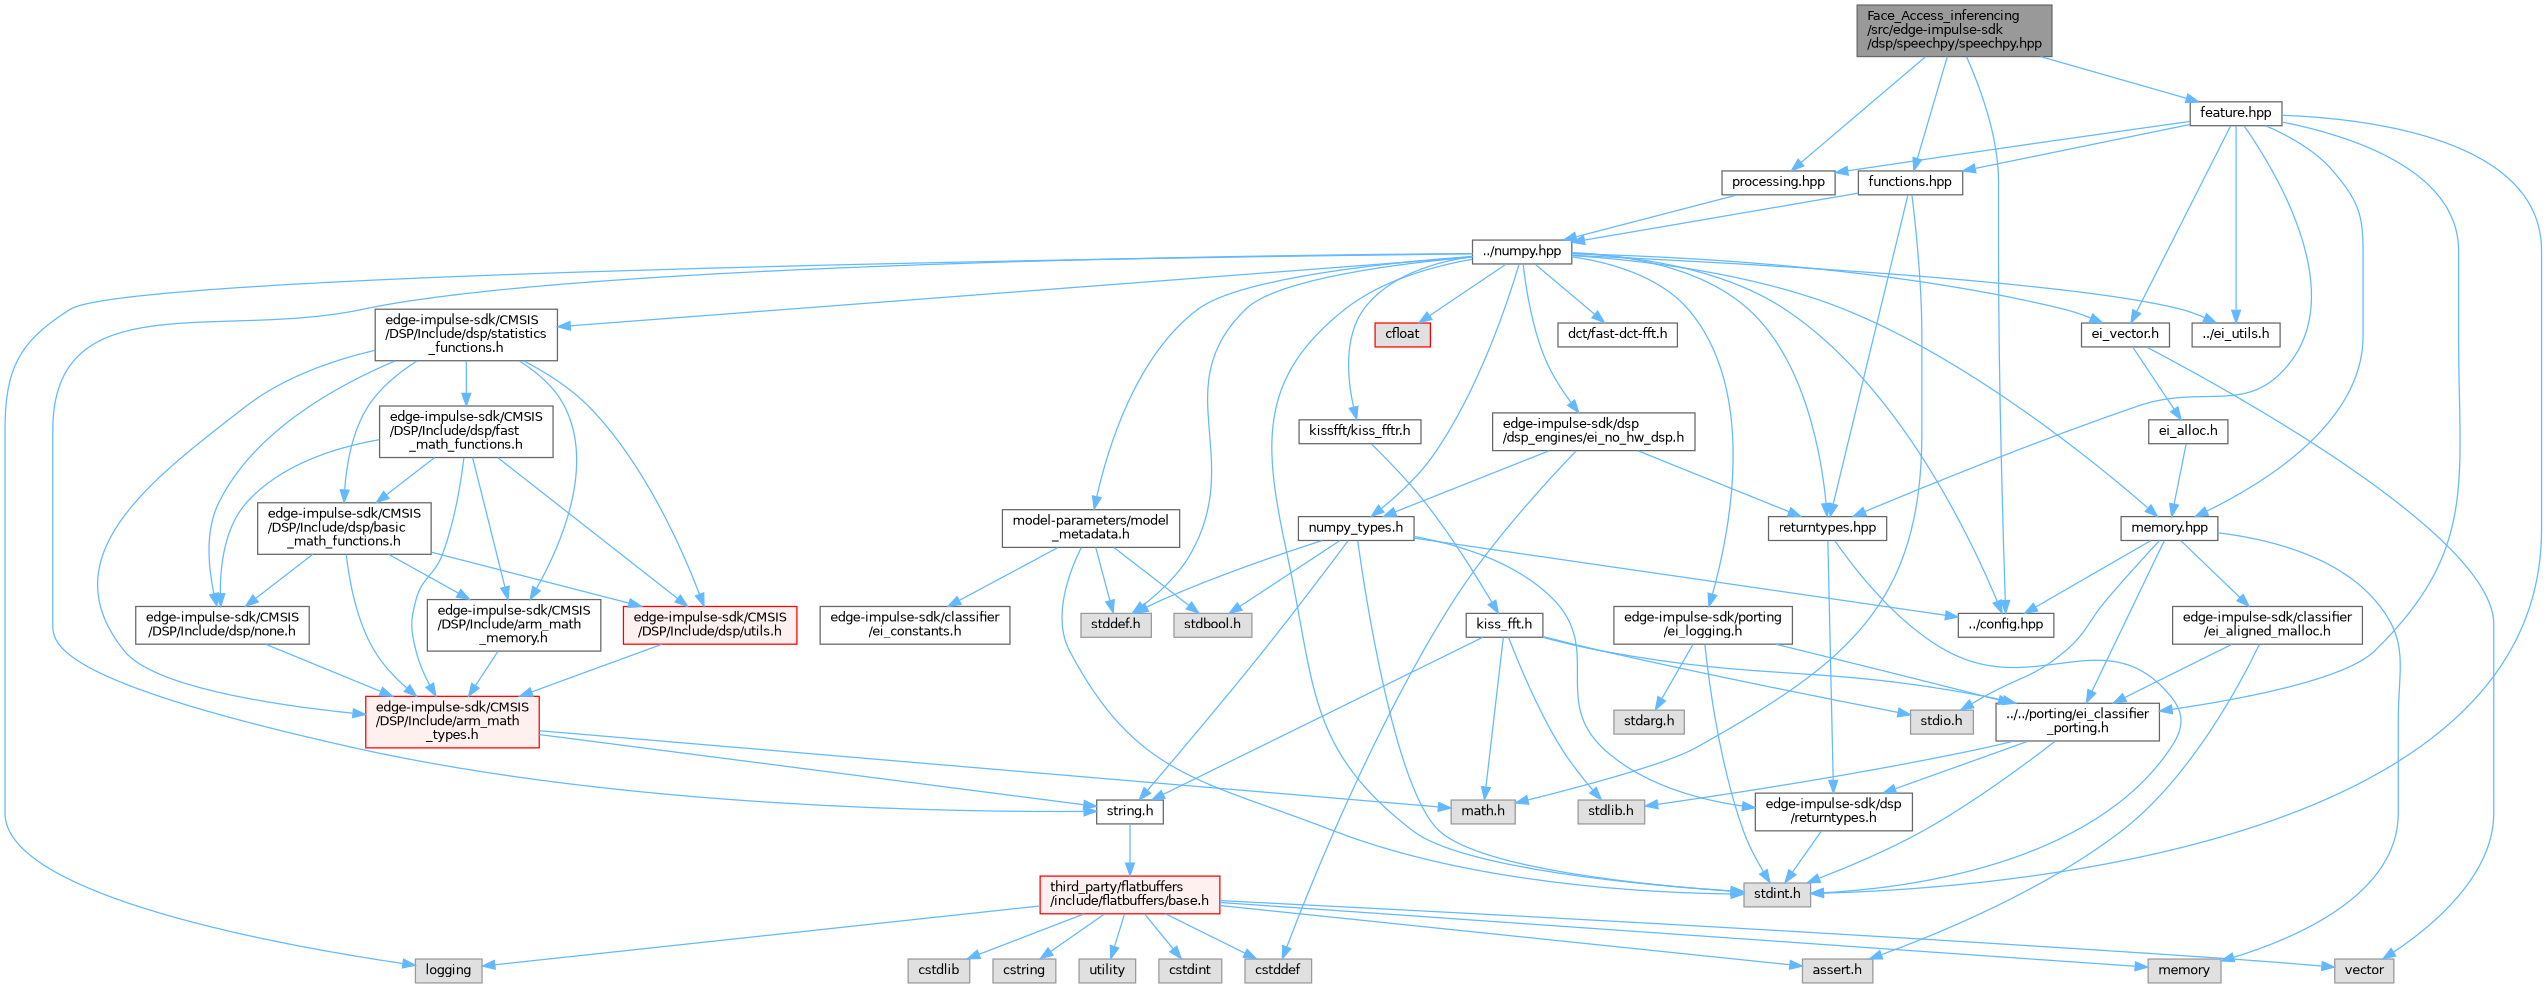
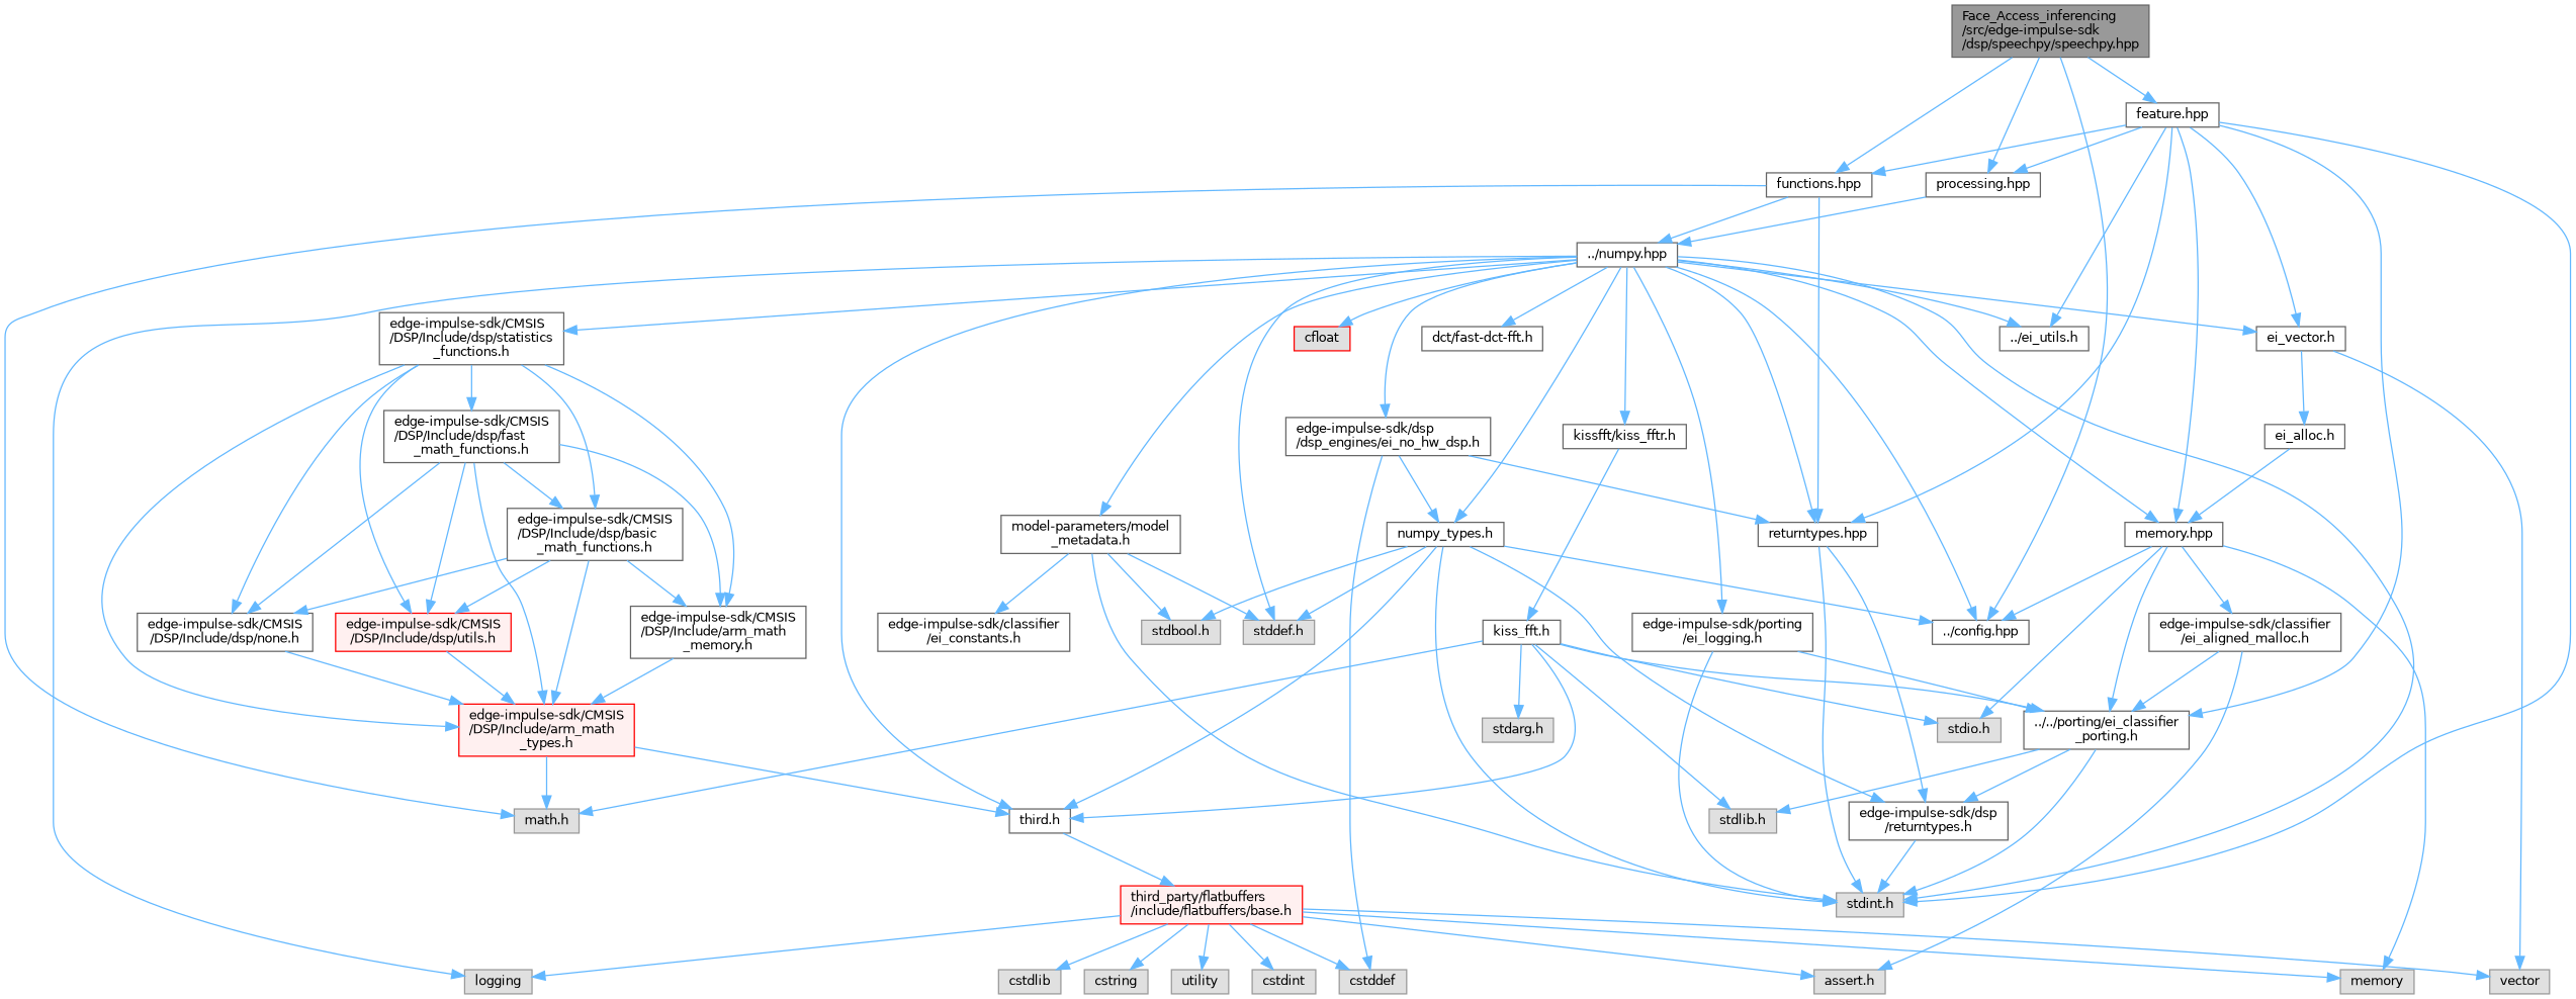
  digraph {
    node [color=grey40 fillcolor=white fontname=Helvetica fontsize=10 shape=box style=filled]
    edge [color=steelblue1 fontname=Helvetica fontsize=10 labelfontname=Helvetica labelfontsize=10 style=solid]
    n1 [color=gray40 fillcolor=grey60 fontcolor=black height=0.2 label="Face_Access_inferencing\l/src/edge-impulse-sdk\l/dsp/speechpy/speechpy.hpp" width=0.4]
    n2 [height=0.2 label="../config.hpp" width=0.4]
    n3 [height=0.2 label="feature.hpp" width=0.4]
    n4 [height=0.2 label="functions.hpp" width=0.4]
    n5 [height=0.2 label="processing.hpp" width=0.4]
    n6 [color=grey60 fillcolor="#E0E0E0" height=0.2 label="stdint.h" width=0.4]
    n7 [height=0.2 label="../../porting/ei_classifier\l_porting.h" width=0.4]
    n8 [height=0.2 label="../ei_utils.h" width=0.4]
    n9 [height=0.2 label="ei_vector.h" width=0.4]
    n10 [height=0.2 label="memory.hpp" width=0.4]
    n11 [height=0.2 label="returntypes.hpp" width=0.4]
    n12 [color=grey60 fillcolor="#E0E0E0" height=0.2 label="math.h" width=0.4]
    n13 [height=0.2 label="../numpy.hpp" width=0.4]
    n14 [color=grey60 fillcolor="#E0E0E0" height=0.2 label="stdlib.h" width=0.4]
    n15 [height=0.2 label="edge-impulse-sdk/dsp\l/returntypes.h" width=0.4]
    n16 [color=grey60 fillcolor="#E0E0E0" height=0.2 label=vector width=0.4]
    n17 [height=0.2 label="ei_alloc.h" width=0.4]
    n18 [color=grey60 fillcolor="#E0E0E0" height=0.2 label=memory width=0.4]
    n19 [color=grey60 fillcolor="#E0E0E0" height=0.2 label="stdio.h" width=0.4]
    n20 [height=0.2 label="edge-impulse-sdk/classifier\l/ei_aligned_malloc.h" width=0.4]
-   n21 [height=0.2 label="string.h" width=0.4]
+   n21 [height=0.2 label="third.h" width=0.4]
    n22 [color=grey60 fillcolor="#E0E0E0" height=0.2 label=logging width=0.4]
    n23 [color=grey60 fillcolor="#E0E0E0" height=0.2 label="stddef.h" width=0.4]
    n24 [color=red fillcolor="#E0E0E0" height=0.2 label=cfloat width=0.4]
    n25 [height=0.2 label="numpy_types.h" width=0.4]
    n26 [height=0.2 label="dct/fast-dct-fft.h" width=0.4]
    n27 [height=0.2 label="kissfft/kiss_fftr.h" width=0.4]
    n28 [height=0.2 label="edge-impulse-sdk/porting\l/ei_logging.h" width=0.4]
    n29 [height=0.2 label="model-parameters/model\l_metadata.h" width=0.4]
    n30 [height=0.2 label="edge-impulse-sdk/dsp\l/dsp_engines/ei_no_hw_dsp.h" width=0.4]
    n31 [height=0.2 label="edge-impulse-sdk/CMSIS\l/DSP/Include/dsp/statistics\l_functions.h" width=0.4]
    n32 [color=red fillcolor="#FFF0F0" height=0.2 label="third_party/flatbuffers\l/include/flatbuffers/base.h" width=0.4]
    n33 [color=grey60 fillcolor="#E0E0E0" height=0.2 label="stdbool.h" width=0.4]
    n34 [height=0.2 label="kiss_fft.h" width=0.4]
    n35 [color=grey60 fillcolor="#E0E0E0" height=0.2 label="stdarg.h" width=0.4]
    n36 [height=0.2 label="edge-impulse-sdk/classifier\l/ei_constants.h" width=0.4]
    n37 [color=grey60 fillcolor="#E0E0E0" height=0.2 label=cstddef width=0.4]
    n38 [color=red fillcolor="#FFF0F0" height=0.2 label="edge-impulse-sdk/CMSIS\l/DSP/Include/arm_math\l_types.h" width=0.4]
    n39 [height=0.2 label="edge-impulse-sdk/CMSIS\l/DSP/Include/arm_math\l_memory.h" width=0.4]
    n40 [height=0.2 label="edge-impulse-sdk/CMSIS\l/DSP/Include/dsp/none.h" width=0.4]
    n41 [color=red fillcolor="#FFF0F0" height=0.2 label="edge-impulse-sdk/CMSIS\l/DSP/Include/dsp/utils.h" width=0.4]
    n42 [height=0.2 label="edge-impulse-sdk/CMSIS\l/DSP/Include/dsp/basic\l_math_functions.h" width=0.4]
    n43 [height=0.2 label="edge-impulse-sdk/CMSIS\l/DSP/Include/dsp/fast\l_math_functions.h" width=0.4]
    n44 [color=grey60 fillcolor="#E0E0E0" height=0.2 label="assert.h" width=0.4]
    n45 [color=grey60 fillcolor="#E0E0E0" height=0.2 label=cstdint width=0.4]
    n46 [color=grey60 fillcolor="#E0E0E0" height=0.2 label=cstdlib width=0.4]
    n47 [color=grey60 fillcolor="#E0E0E0" height=0.2 label=cstring width=0.4]
    n48 [color=grey60 fillcolor="#E0E0E0" height=0.2 label=utility width=0.4]
    n1 -> n2
    n1 -> n3
    n1 -> n4
    n1 -> n5
    n3 -> n4
    n3 -> n5
    n3 -> n6
    n3 -> n7
    n3 -> n8
    n3 -> n9
    n3 -> n10
    n3 -> n11
    n4 -> n11
    n4 -> n12
    n4 -> n13
    n5 -> n13
    n7 -> n6
    n7 -> n14
    n7 -> n15
    n9 -> n16
    n9 -> n17
    n10 -> n2
    n10 -> n7
    n10 -> n18
    n10 -> n19
    n10 -> n20
    n11 -> n6
    n11 -> n15
    n13 -> n2
    n13 -> n6
    n13 -> n8
    n13 -> n9
    n13 -> n10
    n13 -> n11
    n13 -> n21
    n13 -> n22
    n13 -> n23
    n13 -> n24
    n13 -> n25
    n13 -> n26
    n13 -> n27
    n13 -> n28
    n13 -> n29
    n13 -> n30
    n13 -> n31
    n15 -> n6
    n17 -> n10
    n20 -> n7
    n20 -> n44
    n21 -> n32
    n25 -> n2
    n25 -> n6
    n25 -> n15
    n25 -> n21
    n25 -> n23
    n25 -> n33
    n27 -> n34
    n28 -> n6
    n28 -> n7
-   n28 -> n35
+   n34 -> n35
    n29 -> n6
    n29 -> n23
    n29 -> n33
    n29 -> n36
    n30 -> n11
    n30 -> n25
    n30 -> n37
    n31 -> n38
    n31 -> n39
    n31 -> n40
    n31 -> n41
    n31 -> n42
    n31 -> n43
    n32 -> n16
    n32 -> n18
    n32 -> n22
    n32 -> n37
    n32 -> n44
    n32 -> n45
    n32 -> n46
    n32 -> n47
    n32 -> n48
    n34 -> n7
    n34 -> n12
    n34 -> n14
    n34 -> n19
    n34 -> n21
    n38 -> n12
    n38 -> n21
    n39 -> n38
    n40 -> n38
    n41 -> n38
    n42 -> n38
    n42 -> n39
    n42 -> n40
    n42 -> n41
    n43 -> n38
    n43 -> n39
    n43 -> n40
    n43 -> n41
    n43 -> n42
  }
